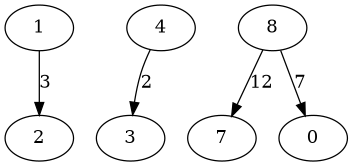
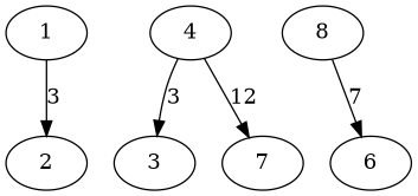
  digraph {
    1
    2
    4
    3
    7
    n6 [label=8]
-   6 [label=0]
+   6
    1 -> 2 [label=3]
-   4 -> 3 [label=2]
-   n6 -> 7 [label=12]
+   4 -> 3 [label=3]
+   4 -> 7 [label=12]
    n6 -> 6 [label=7]
  }
